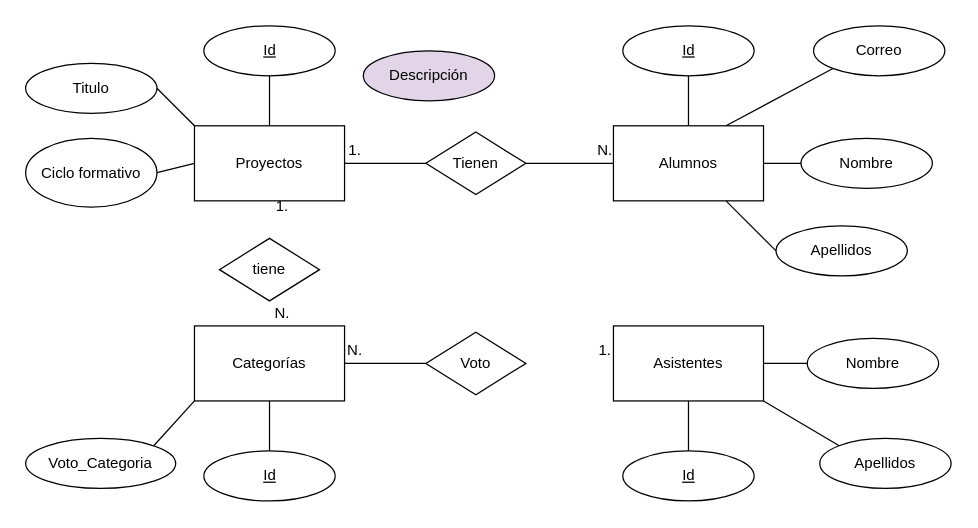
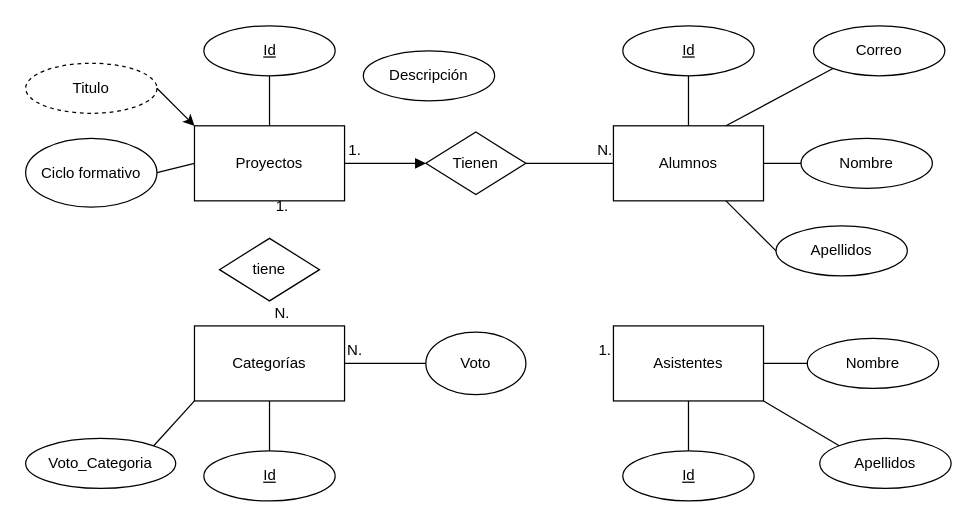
  <mxCell id="0" />
  <mxCell id="1" parent="0" />
  <mxCell id="2" value="Proyectos" style="rounded=0;whiteSpace=wrap;html=1;" vertex="1" parent="1"><mxGeometry x="155" y="100" width="120" height="60" as="geometry" /></mxCell>
  <mxCell id="3" value="Alumnos" style="rounded=0;whiteSpace=wrap;html=1;" vertex="1" parent="1"><mxGeometry x="490" y="100" width="120" height="60" as="geometry" /></mxCell>
  <mxCell id="4" value="Categorías" style="rounded=0;whiteSpace=wrap;html=1;" vertex="1" parent="1"><mxGeometry x="155" y="260" width="120" height="60" as="geometry" /></mxCell>
  <mxCell id="5" value="Asistentes" style="rounded=0;whiteSpace=wrap;html=1;" vertex="1" parent="1"><mxGeometry x="490" y="260" width="120" height="60" as="geometry" /></mxCell>
  <mxCell id="6" value="&lt;u&gt;Id&lt;/u&gt;" style="ellipse;whiteSpace=wrap;html=1;" vertex="1" parent="1"><mxGeometry x="162.5" y="20" width="105" height="40" as="geometry" /></mxCell>
  <mxCell id="7" value="&lt;u&gt;Id&lt;/u&gt;" style="ellipse;whiteSpace=wrap;html=1;" vertex="1" parent="1"><mxGeometry x="497.5" y="20" width="105" height="40" as="geometry" /></mxCell>
  <mxCell id="8" value="&lt;u&gt;Id&lt;/u&gt;" style="ellipse;whiteSpace=wrap;html=1;" vertex="1" parent="1"><mxGeometry x="497.5" y="360" width="105" height="40" as="geometry" /></mxCell>
  <mxCell id="9" value="&lt;u&gt;Id&lt;/u&gt;" style="ellipse;whiteSpace=wrap;html=1;" vertex="1" parent="1"><mxGeometry x="162.5" y="360" width="105" height="40" as="geometry" /></mxCell>
  <mxCell id="10" value="" style="endArrow=none;html=1;exitX=0.5;exitY=0;exitDx=0;exitDy=0;entryX=0.5;entryY=1;entryDx=0;entryDy=0;" edge="1" parent="1" source="2" target="6"><mxGeometry width="50" height="50" relative="1" as="geometry"><mxPoint x="220" y="70" as="sourcePoint" /><mxPoint x="270" y="20" as="targetPoint" /></mxGeometry></mxCell>
  <mxCell id="11" value="" style="endArrow=none;html=1;exitX=0.5;exitY=0;exitDx=0;exitDy=0;entryX=0.5;entryY=1;entryDx=0;entryDy=0;" edge="1" parent="1" source="3" target="7"><mxGeometry width="50" height="50" relative="1" as="geometry"><mxPoint x="260" y="110" as="sourcePoint" /><mxPoint x="260" y="70" as="targetPoint" /></mxGeometry></mxCell>
  <mxCell id="12" value="" style="endArrow=none;html=1;exitX=0.5;exitY=1;exitDx=0;exitDy=0;entryX=0.5;entryY=0;entryDx=0;entryDy=0;" edge="1" parent="1" source="5" target="8"><mxGeometry width="50" height="50" relative="1" as="geometry"><mxPoint x="635" y="320" as="sourcePoint" /><mxPoint x="685" y="270" as="targetPoint" /></mxGeometry></mxCell>
  <mxCell id="13" value="" style="endArrow=none;html=1;exitX=0.5;exitY=0;exitDx=0;exitDy=0;entryX=0.5;entryY=1;entryDx=0;entryDy=0;" edge="1" parent="1" source="9" target="4"><mxGeometry width="50" height="50" relative="1" as="geometry"><mxPoint x="90" y="370" as="sourcePoint" /><mxPoint x="140" y="320" as="targetPoint" /></mxGeometry></mxCell>
- <mxCell id="14" value="Titulo" style="ellipse;whiteSpace=wrap;html=1;" vertex="1" parent="1"><mxGeometry x="20" y="50" width="105" height="40" as="geometry" /></mxCell>
- <mxCell id="15" value="Descripción" style="ellipse;whiteSpace=wrap;html=1;fillColor=#e1d5e7;" vertex="1" parent="1"><mxGeometry x="290" y="40" width="105" height="40" as="geometry" /></mxCell>
+ <mxCell id="14" value="Titulo" style="ellipse;whiteSpace=wrap;html=1;dashed=1;" vertex="1" parent="1"><mxGeometry x="20" y="50" width="105" height="40" as="geometry" /></mxCell>
+ <mxCell id="15" value="Descripción" style="ellipse;whiteSpace=wrap;html=1;" vertex="1" parent="1"><mxGeometry x="290" y="40" width="105" height="40" as="geometry" /></mxCell>
  <mxCell id="16" value="Ciclo formativo" style="ellipse;whiteSpace=wrap;html=1;" vertex="1" parent="1"><mxGeometry x="20" y="110" width="105" height="55" as="geometry" /></mxCell>
- <mxCell id="17" value="" style="endArrow=none;html=1;exitX=1;exitY=0.5;exitDx=0;exitDy=0;entryX=0;entryY=0;entryDx=0;entryDy=0;" edge="1" parent="1" source="14" target="2"><mxGeometry width="50" height="50" relative="1" as="geometry"><mxPoint x="130" y="10" as="sourcePoint" /><mxPoint x="180" y="-40" as="targetPoint" /></mxGeometry></mxCell>
+ <mxCell id="17" value="" style="endArrow=classic;html=1;exitX=1;exitY=0.5;exitDx=0;exitDy=0;entryX=0;entryY=0;entryDx=0;entryDy=0;" edge="1" parent="1" source="14" target="2"><mxGeometry width="50" height="50" relative="1" as="geometry"><mxPoint x="130" y="10" as="sourcePoint" /><mxPoint x="180" y="-40" as="targetPoint" /></mxGeometry></mxCell>
  <mxCell id="18" value="" style="endArrow=none;html=1;entryX=1;entryY=0.5;entryDx=0;entryDy=0;exitX=0;exitY=0.5;exitDx=0;exitDy=0;" edge="1" parent="1" source="2" target="16"><mxGeometry width="50" height="50" relative="1" as="geometry"><mxPoint x="50" y="230" as="sourcePoint" /><mxPoint x="100" y="180" as="targetPoint" /></mxGeometry></mxCell>
  <mxCell id="19" value="Nombre" style="ellipse;whiteSpace=wrap;html=1;" vertex="1" parent="1"><mxGeometry x="640" y="110" width="105" height="40" as="geometry" /></mxCell>
  <mxCell id="20" value="Correo" style="ellipse;whiteSpace=wrap;html=1;" vertex="1" parent="1"><mxGeometry x="650" y="20" width="105" height="40" as="geometry" /></mxCell>
  <mxCell id="21" value="Voto_Categoria" style="ellipse;whiteSpace=wrap;html=1;" vertex="1" parent="1"><mxGeometry x="20" y="350" width="120" height="40" as="geometry" /></mxCell>
  <mxCell id="22" value="" style="endArrow=none;html=1;exitX=1;exitY=0;exitDx=0;exitDy=0;entryX=0;entryY=1;entryDx=0;entryDy=0;" edge="1" parent="1" source="21" target="4"><mxGeometry width="50" height="50" relative="1" as="geometry"><mxPoint x="225" y="370" as="sourcePoint" /><mxPoint x="225" y="330" as="targetPoint" /></mxGeometry></mxCell>
  <mxCell id="23" value="" style="endArrow=none;html=1;exitX=0.75;exitY=0;exitDx=0;exitDy=0;entryX=0;entryY=1;entryDx=0;entryDy=0;" edge="1" parent="1" source="3" target="20"><mxGeometry width="50" height="50" relative="1" as="geometry"><mxPoint x="560" y="110" as="sourcePoint" /><mxPoint x="560" y="70" as="targetPoint" /></mxGeometry></mxCell>
  <mxCell id="24" value="" style="endArrow=none;html=1;exitX=1;exitY=0.5;exitDx=0;exitDy=0;entryX=0;entryY=0.5;entryDx=0;entryDy=0;" edge="1" parent="1" source="3" target="19"><mxGeometry width="50" height="50" relative="1" as="geometry"><mxPoint x="590" y="110" as="sourcePoint" /><mxPoint x="665.555" y="64.21" as="targetPoint" /></mxGeometry></mxCell>
  <mxCell id="25" value="Nombre" style="ellipse;whiteSpace=wrap;html=1;" vertex="1" parent="1"><mxGeometry x="645" y="270" width="105" height="40" as="geometry" /></mxCell>
  <mxCell id="26" value="" style="endArrow=none;html=1;exitX=1;exitY=0.5;exitDx=0;exitDy=0;entryX=0;entryY=0.5;entryDx=0;entryDy=0;" edge="1" parent="1" source="5" target="25"><mxGeometry width="50" height="50" relative="1" as="geometry"><mxPoint x="625" y="100" as="sourcePoint" /><mxPoint x="700.555" y="54.21" as="targetPoint" /></mxGeometry></mxCell>
  <mxCell id="27" value="Apellidos" style="ellipse;whiteSpace=wrap;html=1;" vertex="1" parent="1"><mxGeometry x="620" y="180" width="105" height="40" as="geometry" /></mxCell>
  <mxCell id="28" value="" style="endArrow=none;html=1;exitX=0;exitY=0.5;exitDx=0;exitDy=0;entryX=0.75;entryY=1;entryDx=0;entryDy=0;" edge="1" parent="1" source="27" target="3"><mxGeometry width="50" height="50" relative="1" as="geometry"><mxPoint x="590" y="110" as="sourcePoint" /><mxPoint x="665.555" y="64.21" as="targetPoint" /></mxGeometry></mxCell>
  <mxCell id="29" value="Apellidos" style="ellipse;whiteSpace=wrap;html=1;" vertex="1" parent="1"><mxGeometry x="655" y="350" width="105" height="40" as="geometry" /></mxCell>
  <mxCell id="30" value="" style="endArrow=none;html=1;exitX=0;exitY=0;exitDx=0;exitDy=0;entryX=1;entryY=1;entryDx=0;entryDy=0;" edge="1" parent="1" source="29" target="5"><mxGeometry width="50" height="50" relative="1" as="geometry"><mxPoint x="665" y="200" as="sourcePoint" /><mxPoint x="625" y="160" as="targetPoint" /></mxGeometry></mxCell>
  <mxCell id="31" value="Tienen" style="rhombus;whiteSpace=wrap;html=1;" vertex="1" parent="1"><mxGeometry x="340" y="105" width="80" height="50" as="geometry" /></mxCell>
- <mxCell id="32" value="" style="endArrow=none;html=1;exitX=1;exitY=0.5;exitDx=0;exitDy=0;entryX=0;entryY=0.5;entryDx=0;entryDy=0;" edge="1" parent="1" source="2" target="31"><mxGeometry width="50" height="50" relative="1" as="geometry"><mxPoint x="330" y="180" as="sourcePoint" /><mxPoint x="390" y="190" as="targetPoint" /></mxGeometry></mxCell>
+ <mxCell id="32" value="" style="endArrow=block;html=1;exitX=1;exitY=0.5;exitDx=0;exitDy=0;entryX=0;entryY=0.5;entryDx=0;entryDy=0;" edge="1" parent="1" source="2" target="31"><mxGeometry width="50" height="50" relative="1" as="geometry"><mxPoint x="330" y="180" as="sourcePoint" /><mxPoint x="390" y="190" as="targetPoint" /></mxGeometry></mxCell>
  <mxCell id="33" value="" style="endArrow=none;html=1;exitX=1;exitY=0.5;exitDx=0;exitDy=0;entryX=0;entryY=0.5;entryDx=0;entryDy=0;" edge="1" parent="1" source="31" target="3"><mxGeometry width="50" height="50" relative="1" as="geometry"><mxPoint x="285" y="140" as="sourcePoint" /><mxPoint x="350" y="140" as="targetPoint" /></mxGeometry></mxCell>
- <mxCell id="34" value="Voto" style="rhombus;whiteSpace=wrap;html=1;" vertex="1" parent="1"><mxGeometry x="340" y="265" width="80" height="50" as="geometry" /></mxCell>
+ <mxCell id="34" value="Voto" style="ellipse;whiteSpace=wrap;html=1;" vertex="1" parent="1"><mxGeometry x="340" y="265" width="80" height="50" as="geometry" /></mxCell>
  <mxCell id="35" value="" style="endArrow=none;html=1;entryX=0;entryY=0.5;entryDx=0;entryDy=0;exitX=1;exitY=0.5;exitDx=0;exitDy=0;" edge="1" parent="1" source="4" target="34"><mxGeometry width="50" height="50" relative="1" as="geometry"><mxPoint x="430" y="300" as="sourcePoint" /><mxPoint x="500" y="300" as="targetPoint" /></mxGeometry></mxCell>
  <mxCell id="36" value="tiene" style="rhombus;whiteSpace=wrap;html=1;" vertex="1" parent="1"><mxGeometry x="175" y="190" width="80" height="50" as="geometry" /></mxCell>
  <mxCell id="37" value="1." style="text;html=1;align=center;verticalAlign=middle;resizable=0;points=[];autosize=1;" vertex="1" parent="1"><mxGeometry x="210" y="155" width="30" height="20" as="geometry" /></mxCell>
  <mxCell id="38" value="N." style="text;html=1;align=center;verticalAlign=middle;resizable=0;points=[];autosize=1;" vertex="1" parent="1"><mxGeometry x="210" y="240" width="30" height="20" as="geometry" /></mxCell>
  <mxCell id="39" value="N." style="text;html=1;align=center;verticalAlign=middle;resizable=0;points=[];autosize=1;" vertex="1" parent="1"><mxGeometry x="467.5" y="110" width="30" height="20" as="geometry" /></mxCell>
  <mxCell id="40" value="1." style="text;html=1;align=center;verticalAlign=middle;resizable=0;points=[];autosize=1;" vertex="1" parent="1"><mxGeometry x="267.5" y="110" width="30" height="20" as="geometry" /></mxCell>
  <mxCell id="41" value="N." style="text;html=1;align=center;verticalAlign=middle;resizable=0;points=[];autosize=1;" vertex="1" parent="1"><mxGeometry x="267.5" y="270" width="30" height="20" as="geometry" /></mxCell>
  <mxCell id="42" value="1." style="text;html=1;align=center;verticalAlign=middle;resizable=0;points=[];autosize=1;" vertex="1" parent="1"><mxGeometry x="467.5" y="270" width="30" height="20" as="geometry" /></mxCell>
